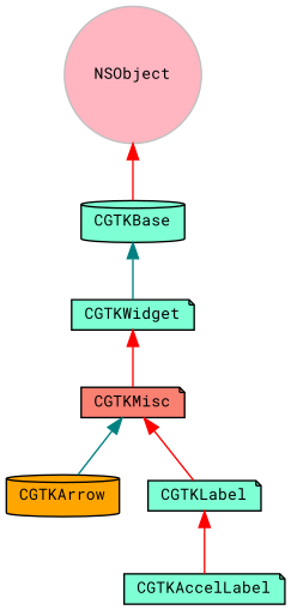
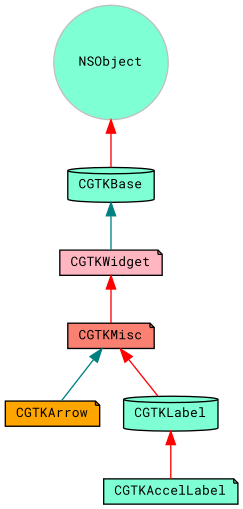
  digraph {
    fontname="Roboto Mono"
    node [color=black fillcolor=aquamarine fontname="Roboto Mono" fontsize=10 shape=note style=filled]
    edge [color=red dir=back fontname="Roboto Mono" fontsize=10 labelfontname=Helvetica labelfontsize=10 style=solid]
    n1 [fillcolor=salmon fontcolor=black height=0.2 label=CGTKMisc width=0.4]
-   n2 [fillcolor=orange height=0.2 label=CGTKArrow shape=cylinder width=0.4]
-   n3 [height=0.2 label=CGTKLabel width=0.4]
+   n2 [fillcolor=orange height=0.2 label=CGTKArrow width=0.4]
+   n3 [height=0.2 label=CGTKLabel shape=cylinder width=0.4]
    n4 [height=0.2 label=CGTKAccelLabel width=0.4]
-   n5 [height=0.2 label=CGTKWidget width=0.4]
+   n5 [fillcolor=lightpink height=0.2 label=CGTKWidget width=0.4]
    n6 [height=0.2 label=CGTKBase shape=cylinder width=0.4]
-   n7 [color=grey75 fillcolor=lightpink height=0.2 label=NSObject shape=circle width=0.4]
+   n7 [color=grey75 height=0.2 label=NSObject shape=circle width=0.4]
    n1 -> n2 [color=teal]
    n1 -> n3
    n3 -> n4
    n5 -> n1
    n6 -> n5 [color=teal]
    n7 -> n6
  }
